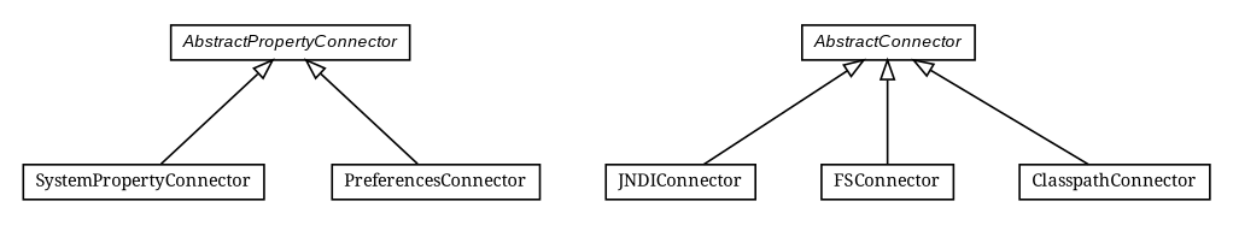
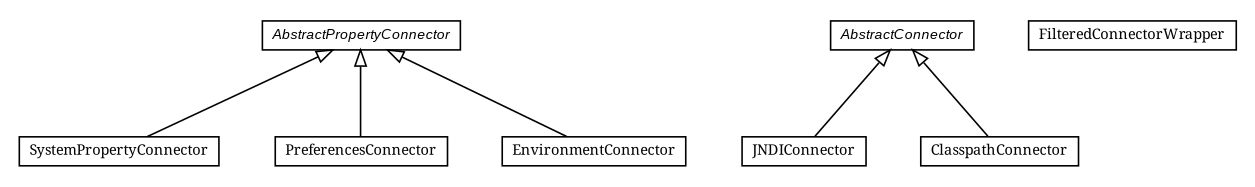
  digraph {
    fontname="Noto Serif"
    nodesep=0.25
    ranksep=0.5
    node [fontcolor=black fontname="Noto Serif" fontsize=9.0 shape=plaintext]
    edge [arrowtail=empty dir=back fontname="Noto Serif" fontsize=10 headport=p labelfontname=arial labelfontsize=10 tailport=p]
    n1 [label=<<table title="org.settings4j.connector.SystemPropertyConnector" border="0" cellborder="1" cellspacing="0" cellpadding="2" port="p" href="./SystemPropertyConnector.html"> 		<tr><td><table border="0" cellspacing="0" cellpadding="1"> <tr><td align="center" balign="center"> SystemPropertyConnector </td></tr> 		</table></td></tr> 		</table>>]
    n2 [label=<<table title="org.settings4j.connector.PreferencesConnector" border="0" cellborder="1" cellspacing="0" cellpadding="2" port="p" href="./PreferencesConnector.html"> 		<tr><td><table border="0" cellspacing="0" cellpadding="1"> <tr><td align="center" balign="center"> PreferencesConnector </td></tr> 		</table></td></tr> 		</table>>]
    n3 [label=<<table title="org.settings4j.connector.JNDIConnector" border="0" cellborder="1" cellspacing="0" cellpadding="2" port="p" href="./JNDIConnector.html"> 		<tr><td><table border="0" cellspacing="0" cellpadding="1"> <tr><td align="center" balign="center"> JNDIConnector </td></tr> 		</table></td></tr> 		</table>>]
-   n4 [label=<<table title="org.settings4j.connector.FSConnector" border="0" cellborder="1" cellspacing="0" cellpadding="2" port="p" href="./FSConnector.html"> 		<tr><td><table border="0" cellspacing="0" cellpadding="1"> <tr><td align="center" balign="center"> FSConnector </td></tr> 		</table></td></tr> 		</table>>]
+   n5 [label=<<table title="org.settings4j.connector.FilteredConnectorWrapper" border="0" cellborder="1" cellspacing="0" cellpadding="2" port="p" href="./FilteredConnectorWrapper.html"> 		<tr><td><table border="0" cellspacing="0" cellpadding="1"> <tr><td align="center" balign="center"> FilteredConnectorWrapper </td></tr> 		</table></td></tr> 		</table>>]
+   n6 [label=<<table title="org.settings4j.connector.EnvironmentConnector" border="0" cellborder="1" cellspacing="0" cellpadding="2" port="p" href="./EnvironmentConnector.html"> 		<tr><td><table border="0" cellspacing="0" cellpadding="1"> <tr><td align="center" balign="center"> EnvironmentConnector </td></tr> 		</table></td></tr> 		</table>>]
    n7 [label=<<table title="org.settings4j.connector.ClasspathConnector" border="0" cellborder="1" cellspacing="0" cellpadding="2" port="p" href="./ClasspathConnector.html"> 		<tr><td><table border="0" cellspacing="0" cellpadding="1"> <tr><td align="center" balign="center"> ClasspathConnector </td></tr> 		</table></td></tr> 		</table>>]
    n8 [label=<<table title="org.settings4j.connector.AbstractPropertyConnector" border="0" cellborder="1" cellspacing="0" cellpadding="2" port="p" href="./AbstractPropertyConnector.html"> 		<tr><td><table border="0" cellspacing="0" cellpadding="1"> <tr><td align="center" balign="center"><font face="arial italic"> AbstractPropertyConnector </font></td></tr> 		</table></td></tr> 		</table>>]
    n9 [label=<<table title="org.settings4j.connector.AbstractConnector" border="0" cellborder="1" cellspacing="0" cellpadding="2" port="p" href="./AbstractConnector.html"> 		<tr><td><table border="0" cellspacing="0" cellpadding="1"> <tr><td align="center" balign="center"><font face="arial italic"> AbstractConnector </font></td></tr> 		</table></td></tr> 		</table>>]
    n8 -> n1
    n8 -> n2
+   n8 -> n6
    n9 -> n3
-   n9 -> n4
    n9 -> n7
  }
